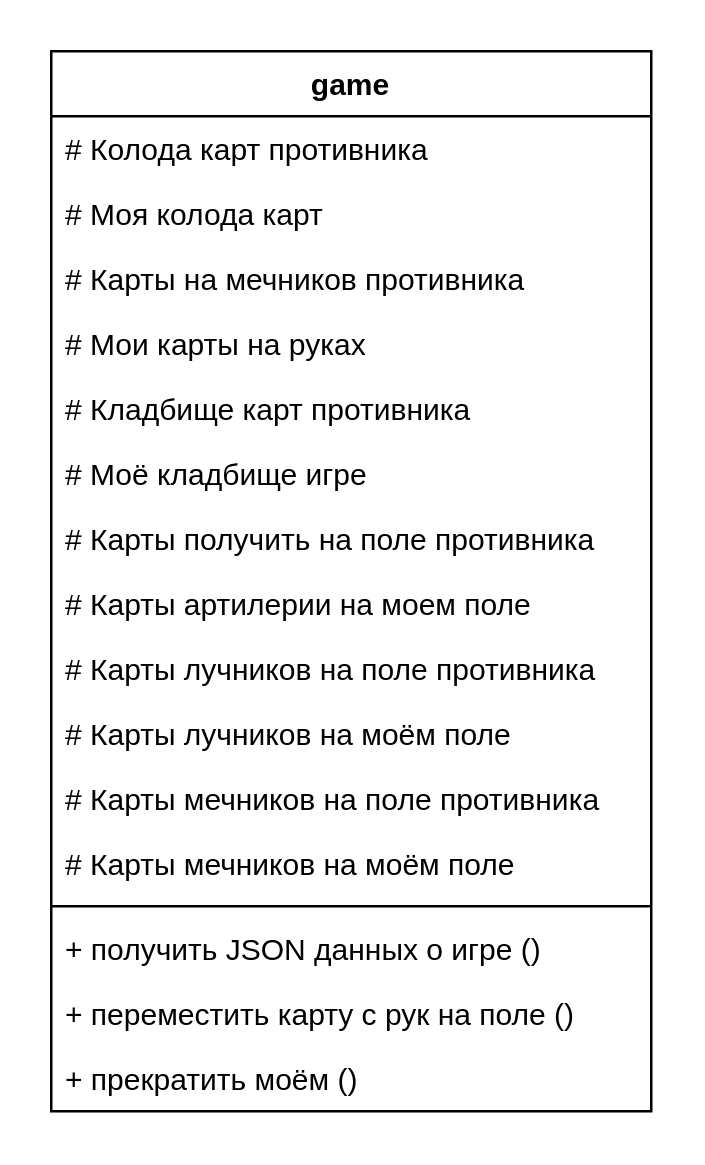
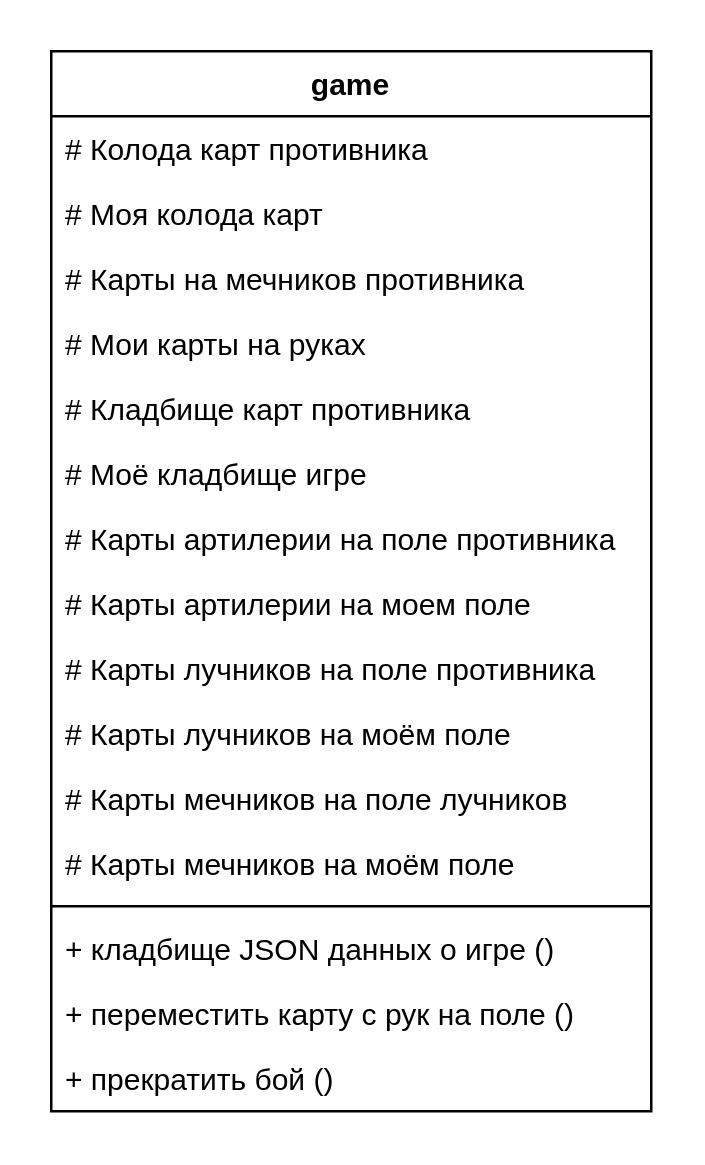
  <mxCell id="0" />
  <mxCell id="1" parent="0" />
  <mxCell id="2" value="game" style="swimlane;fontStyle=1;align=center;verticalAlign=top;childLayout=stackLayout;horizontal=1;startSize=26;horizontalStack=0;resizeParent=1;resizeParentMax=0;resizeLast=0;collapsible=1;marginBottom=0;" vertex="1" parent="1"><mxGeometry x="20" y="20" width="240" height="424" as="geometry" /></mxCell>
  <mxCell id="3" value="# Колода карт противника" style="text;strokeColor=none;fillColor=none;align=left;verticalAlign=top;spacingLeft=4;spacingRight=4;overflow=hidden;rotatable=0;points=[[0,0.5],[1,0.5]];portConstraint=eastwest;" vertex="1" parent="2"><mxGeometry y="26" width="240" height="26" as="geometry" /></mxCell>
  <mxCell id="4" value="# Моя колода карт" style="text;strokeColor=none;fillColor=none;align=left;verticalAlign=top;spacingLeft=4;spacingRight=4;overflow=hidden;rotatable=0;points=[[0,0.5],[1,0.5]];portConstraint=eastwest;" vertex="1" parent="2"><mxGeometry y="52" width="240" height="26" as="geometry" /></mxCell>
  <mxCell id="5" value="# Карты на мечников противника" style="text;strokeColor=none;fillColor=none;align=left;verticalAlign=top;spacingLeft=4;spacingRight=4;overflow=hidden;rotatable=0;points=[[0,0.5],[1,0.5]];portConstraint=eastwest;" vertex="1" parent="2"><mxGeometry y="78" width="240" height="26" as="geometry" /></mxCell>
  <mxCell id="6" value="# Мои карты на руках" style="text;strokeColor=none;fillColor=none;align=left;verticalAlign=top;spacingLeft=4;spacingRight=4;overflow=hidden;rotatable=0;points=[[0,0.5],[1,0.5]];portConstraint=eastwest;" vertex="1" parent="2"><mxGeometry y="104" width="240" height="26" as="geometry" /></mxCell>
  <mxCell id="7" value="# Кладбище карт противника" style="text;strokeColor=none;fillColor=none;align=left;verticalAlign=top;spacingLeft=4;spacingRight=4;overflow=hidden;rotatable=0;points=[[0,0.5],[1,0.5]];portConstraint=eastwest;" vertex="1" parent="2"><mxGeometry y="130" width="240" height="26" as="geometry" /></mxCell>
  <mxCell id="8" value="# Моё кладбище игре" style="text;strokeColor=none;fillColor=none;align=left;verticalAlign=top;spacingLeft=4;spacingRight=4;overflow=hidden;rotatable=0;points=[[0,0.5],[1,0.5]];portConstraint=eastwest;" vertex="1" parent="2"><mxGeometry y="156" width="240" height="26" as="geometry" /></mxCell>
- <mxCell id="9" value="# Карты получить на поле противника" style="text;strokeColor=none;fillColor=none;align=left;verticalAlign=top;spacingLeft=4;spacingRight=4;overflow=hidden;rotatable=0;points=[[0,0.5],[1,0.5]];portConstraint=eastwest;" vertex="1" parent="2"><mxGeometry y="182" width="240" height="26" as="geometry" /></mxCell>
+ <mxCell id="9" value="# Карты артилерии на поле противника" style="text;strokeColor=none;fillColor=none;align=left;verticalAlign=top;spacingLeft=4;spacingRight=4;overflow=hidden;rotatable=0;points=[[0,0.5],[1,0.5]];portConstraint=eastwest;" vertex="1" parent="2"><mxGeometry y="182" width="240" height="26" as="geometry" /></mxCell>
  <mxCell id="10" value="# Карты артилерии на моем поле" style="text;strokeColor=none;fillColor=none;align=left;verticalAlign=top;spacingLeft=4;spacingRight=4;overflow=hidden;rotatable=0;points=[[0,0.5],[1,0.5]];portConstraint=eastwest;" vertex="1" parent="2"><mxGeometry y="208" width="240" height="26" as="geometry" /></mxCell>
  <mxCell id="11" value="# Карты лучников на поле противника" style="text;strokeColor=none;fillColor=none;align=left;verticalAlign=top;spacingLeft=4;spacingRight=4;overflow=hidden;rotatable=0;points=[[0,0.5],[1,0.5]];portConstraint=eastwest;" vertex="1" parent="2"><mxGeometry y="234" width="240" height="26" as="geometry" /></mxCell>
  <mxCell id="12" value="# Карты лучников на моём поле" style="text;strokeColor=none;fillColor=none;align=left;verticalAlign=top;spacingLeft=4;spacingRight=4;overflow=hidden;rotatable=0;points=[[0,0.5],[1,0.5]];portConstraint=eastwest;" vertex="1" parent="2"><mxGeometry y="260" width="240" height="26" as="geometry" /></mxCell>
- <mxCell id="13" value="# Карты мечников на поле противника" style="text;strokeColor=none;fillColor=none;align=left;verticalAlign=top;spacingLeft=4;spacingRight=4;overflow=hidden;rotatable=0;points=[[0,0.5],[1,0.5]];portConstraint=eastwest;" vertex="1" parent="2"><mxGeometry y="286" width="240" height="26" as="geometry" /></mxCell>
+ <mxCell id="13" value="# Карты мечников на поле лучников" style="text;strokeColor=none;fillColor=none;align=left;verticalAlign=top;spacingLeft=4;spacingRight=4;overflow=hidden;rotatable=0;points=[[0,0.5],[1,0.5]];portConstraint=eastwest;" vertex="1" parent="2"><mxGeometry y="286" width="240" height="26" as="geometry" /></mxCell>
  <mxCell id="14" value="# Карты мечников на моём поле" style="text;strokeColor=none;fillColor=none;align=left;verticalAlign=top;spacingLeft=4;spacingRight=4;overflow=hidden;rotatable=0;points=[[0,0.5],[1,0.5]];portConstraint=eastwest;" vertex="1" parent="2"><mxGeometry y="312" width="240" height="26" as="geometry" /></mxCell>
  <mxCell id="15" value="" style="line;strokeWidth=1;fillColor=none;align=left;verticalAlign=middle;spacingTop=-1;spacingLeft=3;spacingRight=3;rotatable=0;labelPosition=right;points=[];portConstraint=eastwest;" vertex="1" parent="2"><mxGeometry y="338" width="240" height="8" as="geometry" /></mxCell>
- <mxCell id="16" value="+ получить JSON данных о игре ()" style="text;strokeColor=none;fillColor=none;align=left;verticalAlign=top;spacingLeft=4;spacingRight=4;overflow=hidden;rotatable=0;points=[[0,0.5],[1,0.5]];portConstraint=eastwest;" vertex="1" parent="2"><mxGeometry y="346" width="240" height="26" as="geometry" /></mxCell>
+ <mxCell id="16" value="+ кладбище JSON данных о игре ()" style="text;strokeColor=none;fillColor=none;align=left;verticalAlign=top;spacingLeft=4;spacingRight=4;overflow=hidden;rotatable=0;points=[[0,0.5],[1,0.5]];portConstraint=eastwest;" vertex="1" parent="2"><mxGeometry y="346" width="240" height="26" as="geometry" /></mxCell>
  <mxCell id="17" value="+ переместить карту с рук на поле ()" style="text;strokeColor=none;fillColor=none;align=left;verticalAlign=top;spacingLeft=4;spacingRight=4;overflow=hidden;rotatable=0;points=[[0,0.5],[1,0.5]];portConstraint=eastwest;" vertex="1" parent="2"><mxGeometry y="372" width="240" height="26" as="geometry" /></mxCell>
- <mxCell id="18" value="+ прекратить моём ()" style="text;strokeColor=none;fillColor=none;align=left;verticalAlign=top;spacingLeft=4;spacingRight=4;overflow=hidden;rotatable=0;points=[[0,0.5],[1,0.5]];portConstraint=eastwest;" vertex="1" parent="2"><mxGeometry y="398" width="240" height="26" as="geometry" /></mxCell>
+ <mxCell id="18" value="+ прекратить бой ()" style="text;strokeColor=none;fillColor=none;align=left;verticalAlign=top;spacingLeft=4;spacingRight=4;overflow=hidden;rotatable=0;points=[[0,0.5],[1,0.5]];portConstraint=eastwest;" vertex="1" parent="2"><mxGeometry y="398" width="240" height="26" as="geometry" /></mxCell>
